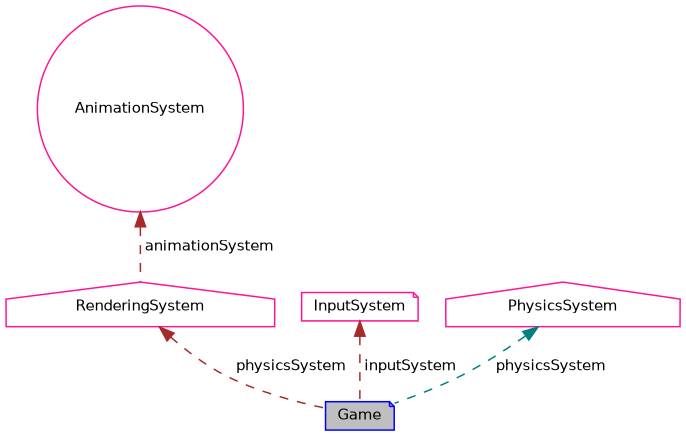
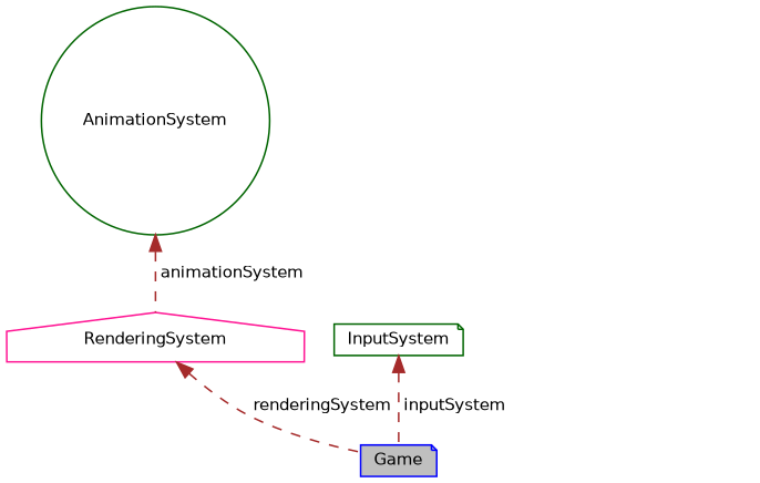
  digraph {
    node [color=darkgreen fillcolor=white fontname=Helvetica fontsize=10 shape=note style=filled]
    edge [color=brown dir=back fontname=Helvetica fontsize=10 labelfontname=Helvetica labelfontsize=10 style=dashed]
    n1 [color=blue fillcolor=grey75 fontcolor=black height=0.2 label=Game width=0.4]
-   n2 [color=deeppink height=0.2 label=AnimationSystem shape=circle width=0.4]
+   n2 [height=0.2 label=AnimationSystem shape=circle width=0.4]
    n3 [color=deeppink height=0.2 label=RenderingSystem shape=house width=0.4]
-   n4 [color=deeppink height=0.2 label=InputSystem width=0.4]
-   n5 [color=deeppink height=0.2 label=PhysicsSystem shape=house width=0.4]
+   n4 [height=0.2 label=InputSystem width=0.4]
    n2 -> n3 [label=" animationSystem"]
-   n3 -> n1 [label=" physicsSystem"]
+   n3 -> n1 [label=" renderingSystem"]
    n4 -> n1 [label=" inputSystem"]
-   n5 -> n1 [color=teal label=" physicsSystem"]
  }
